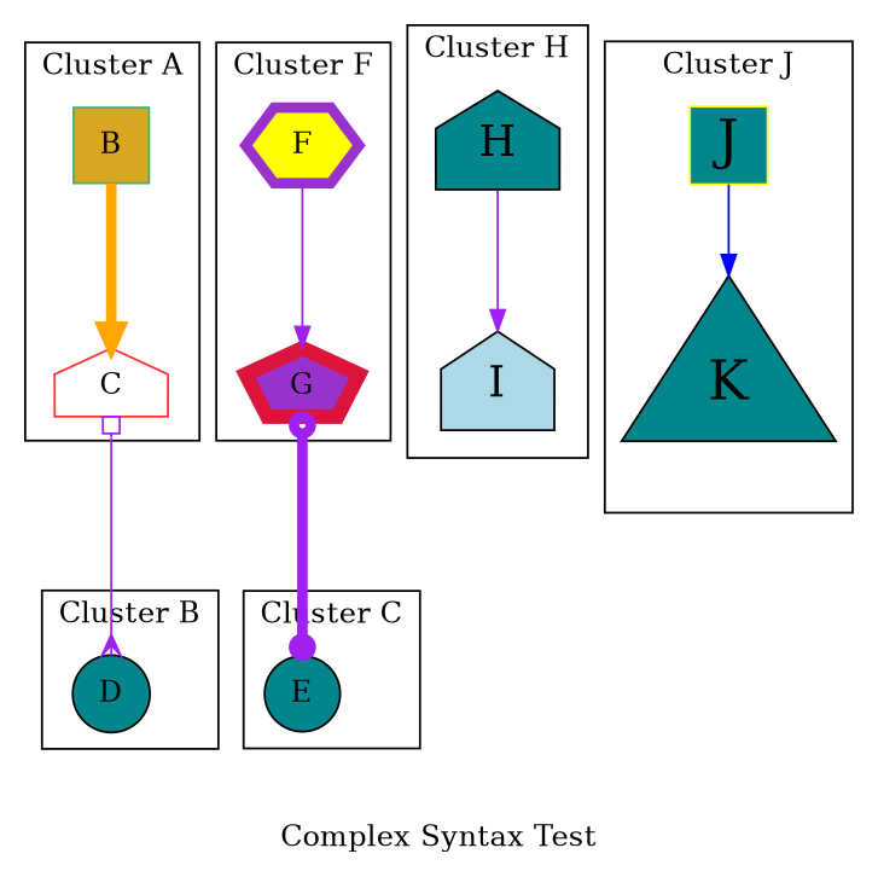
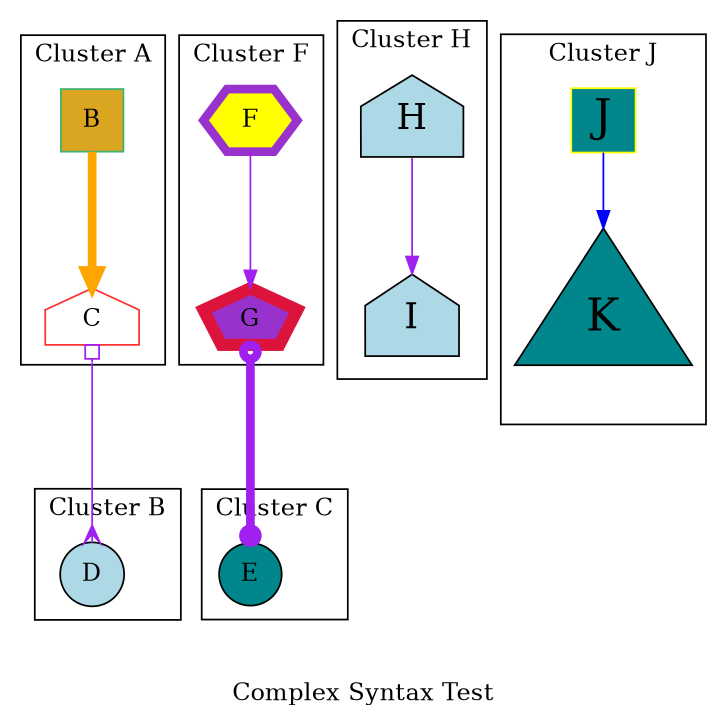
  strict digraph {
    label="Complex Syntax Test"
    rankdir=TB
    node [fillcolor=turquoise4 shape=house style=filled]
    edge [color=purple]
    B [color=mediumseagreen fillcolor=goldenrod shape=square]
    C [color=firebrick1 fillcolor="" style=""]
-   D [shape=circle]
+   D [fillcolor=lightblue shape=circle]
    E [shape=circle]
    F [color=darkorchid fillcolor=yellow penwidth=5 shape=hexagon]
    G [color=crimson fillcolor=darkorchid penwidth=7 shape=pentagon]
-   H [fontsize=20]
+   H [fillcolor=lightblue fontsize=20]
    I [fillcolor=lightblue fontsize=20]
    J [color=yellow fontsize=26 shape=square]
    K [fontsize=26 shape=triangle]
    subgraph cluster_1 {
      label="Cluster A"
      B
      C
    }
    subgraph cluster_2 {
      label="Cluster B"
      D
    }
    subgraph cluster_3 {
      label="Cluster C"
      E
    }
    subgraph cluster_4 {
      label="Cluster F"
      F
      G
    }
    subgraph cluster_5 {
      label="Cluster H"
      H
      I
    }
    subgraph cluster_6 {
      label="Cluster J"
      J
      K
    }
    B -> C [color=orange penwidth=5]
    C -> D [arrowhead=crow arrowtail=obox dir=both minlen=2]
    F -> G
    G -> E [arrowhead=dot arrowtail=odot dir=both minlen=2 penwidth=5]
    H -> I
    J -> K [color=blue]
  }
